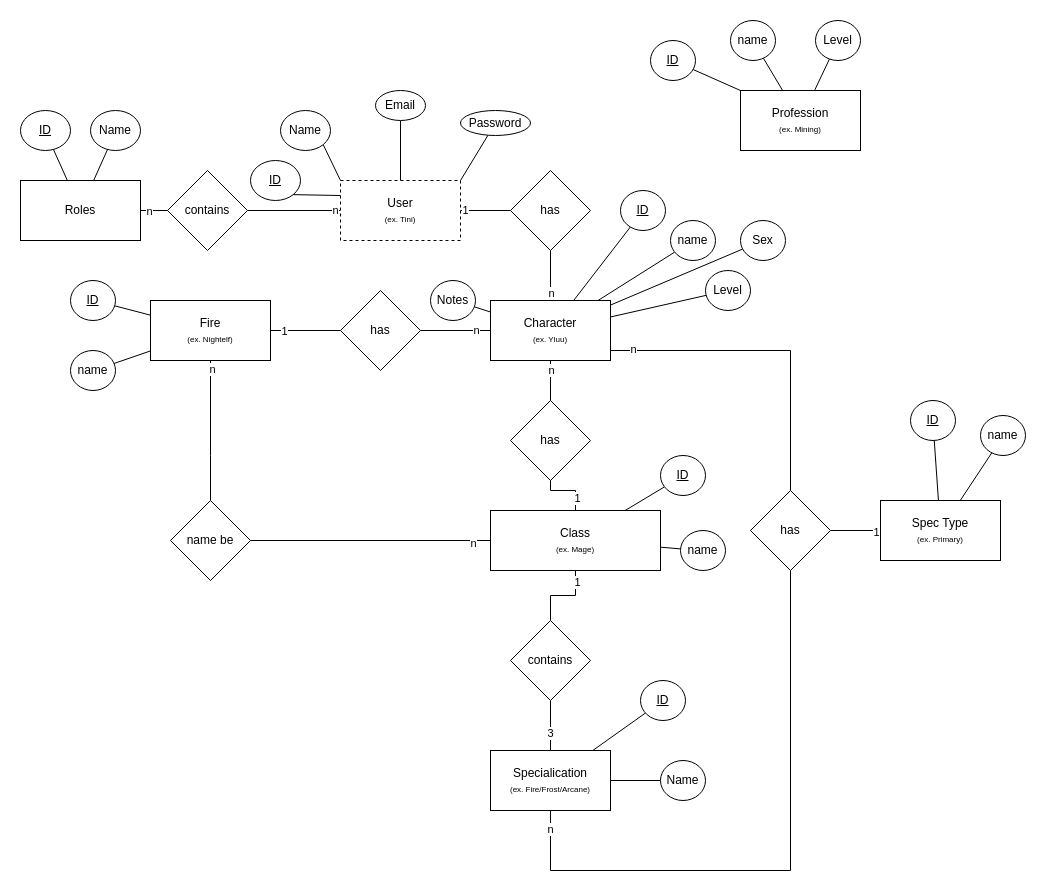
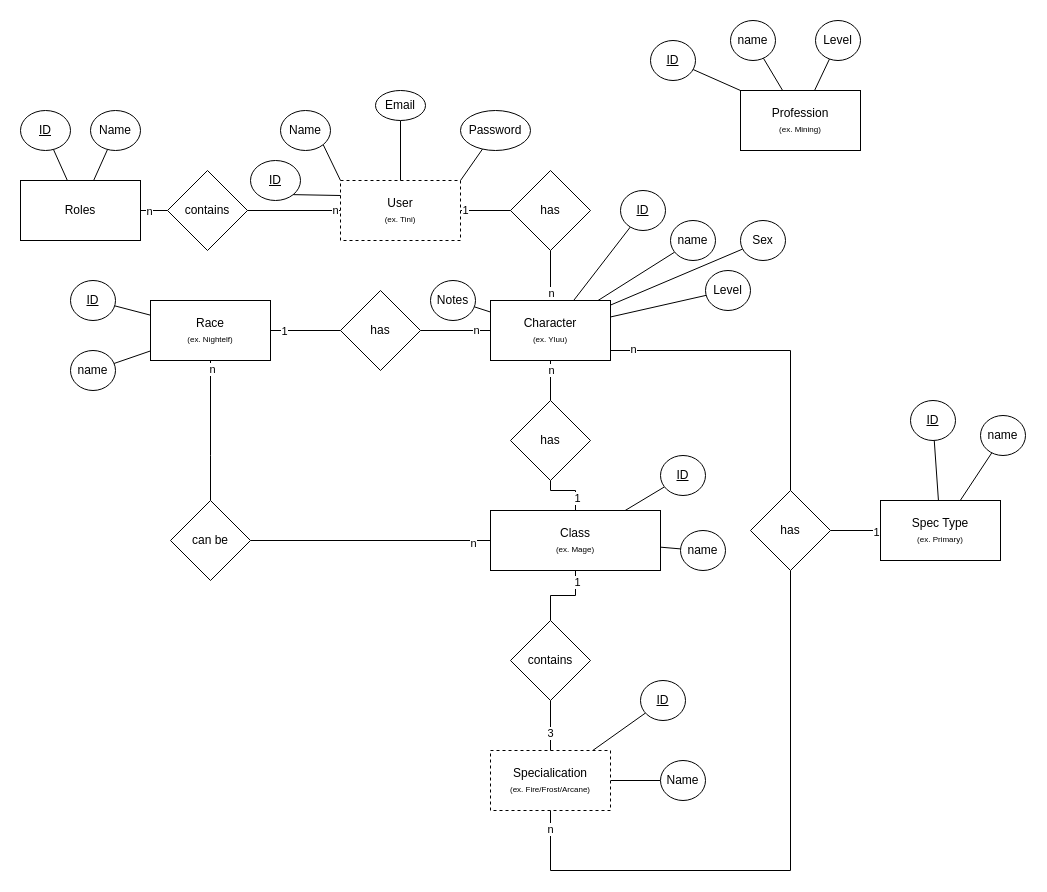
  <mxCell id="0" />
  <mxCell id="1" parent="0" />
  <mxCell id="2" style="rounded=0;orthogonalLoop=1;jettySize=auto;html=1;startArrow=none;startFill=0;endArrow=none;endFill=0;" edge="1" parent="1" source="8" target="14"><mxGeometry relative="1" as="geometry" /></mxCell>
  <mxCell id="3" style="edgeStyle=none;rounded=0;orthogonalLoop=1;jettySize=auto;html=1;startArrow=none;startFill=0;endArrow=none;endFill=0;" edge="1" parent="1" source="8" target="15"><mxGeometry relative="1" as="geometry" /></mxCell>
  <mxCell id="4" style="edgeStyle=orthogonalEdgeStyle;rounded=0;orthogonalLoop=1;jettySize=auto;html=1;startArrow=none;startFill=0;endArrow=none;endFill=0;" edge="1" parent="1" source="8" target="21"><mxGeometry relative="1" as="geometry" /></mxCell>
  <mxCell id="5" value="n" style="edgeLabel;html=1;align=center;verticalAlign=middle;resizable=0;points=[];" vertex="1" connectable="0" parent="4"><mxGeometry x="-0.543" relative="1" as="geometry"><mxPoint as="offset" /></mxGeometry></mxCell>
  <mxCell id="6" style="edgeStyle=orthogonalEdgeStyle;rounded=0;orthogonalLoop=1;jettySize=auto;html=1;startArrow=none;startFill=0;endArrow=none;endFill=0;" edge="1" parent="1" source="8" target="72"><mxGeometry relative="1" as="geometry"><Array as="points"><mxPoint x="790" y="350" /></Array></mxGeometry></mxCell>
  <mxCell id="7" value="n" style="edgeLabel;html=1;align=center;verticalAlign=middle;resizable=0;points=[];" vertex="1" connectable="0" parent="6"><mxGeometry x="-0.864" y="2" relative="1" as="geometry"><mxPoint as="offset" /></mxGeometry></mxCell>
  <mxCell id="8" value="Character&lt;br&gt;&lt;font style=&quot;font-size: 8px&quot;&gt;(ex. Yluu)&lt;/font&gt;" style="rounded=0;whiteSpace=wrap;html=1;" vertex="1" parent="1"><mxGeometry x="490" y="300" width="120" height="60" as="geometry" /></mxCell>
  <mxCell id="9" style="edgeStyle=orthogonalEdgeStyle;rounded=0;orthogonalLoop=1;jettySize=auto;html=1;startArrow=none;startFill=0;endArrow=none;endFill=0;" edge="1" parent="1" source="11" target="8"><mxGeometry relative="1" as="geometry" /></mxCell>
  <mxCell id="10" value="n" style="edgeLabel;html=1;align=center;verticalAlign=middle;resizable=0;points=[];" vertex="1" connectable="0" parent="9"><mxGeometry x="0.682" relative="1" as="geometry"><mxPoint as="offset" /></mxGeometry></mxCell>
  <mxCell id="11" value="has" style="rhombus;whiteSpace=wrap;html=1;" vertex="1" parent="1"><mxGeometry x="510" y="170" width="80" height="80" as="geometry" /></mxCell>
  <mxCell id="12" style="edgeStyle=orthogonalEdgeStyle;rounded=0;orthogonalLoop=1;jettySize=auto;html=1;startArrow=none;startFill=0;endArrow=none;endFill=0;" edge="1" parent="1" source="59" target="11"><mxGeometry relative="1" as="geometry" /></mxCell>
  <mxCell id="13" value="1" style="edgeLabel;html=1;align=center;verticalAlign=middle;resizable=0;points=[];" vertex="1" connectable="0" parent="12"><mxGeometry x="-0.827" y="1" relative="1" as="geometry"><mxPoint as="offset" /></mxGeometry></mxCell>
  <mxCell id="14" value="ID" style="ellipse;whiteSpace=wrap;html=1;fontStyle=4" vertex="1" parent="1"><mxGeometry x="620" y="190" width="45" height="40" as="geometry" /></mxCell>
  <mxCell id="15" value="name" style="ellipse;whiteSpace=wrap;html=1;" vertex="1" parent="1"><mxGeometry x="670" y="220" width="45" height="40" as="geometry" /></mxCell>
  <mxCell id="16" style="edgeStyle=orthogonalEdgeStyle;rounded=0;orthogonalLoop=1;jettySize=auto;html=1;startArrow=none;startFill=0;endArrow=none;endFill=0;" edge="1" parent="1" source="20" target="21"><mxGeometry relative="1" as="geometry" /></mxCell>
  <mxCell id="17" value="1" style="edgeLabel;html=1;align=center;verticalAlign=middle;resizable=0;points=[];" vertex="1" connectable="0" parent="16"><mxGeometry x="-0.524" y="-1" relative="1" as="geometry"><mxPoint as="offset" /></mxGeometry></mxCell>
  <mxCell id="18" style="edgeStyle=orthogonalEdgeStyle;rounded=0;orthogonalLoop=1;jettySize=auto;html=1;startArrow=none;startFill=0;endArrow=none;endFill=0;" edge="1" parent="1" source="20" target="31"><mxGeometry relative="1" as="geometry" /></mxCell>
  <mxCell id="19" value="1" style="edgeLabel;html=1;align=center;verticalAlign=middle;resizable=0;points=[];" vertex="1" connectable="0" parent="18"><mxGeometry x="-0.707" y="1" relative="1" as="geometry"><mxPoint as="offset" /></mxGeometry></mxCell>
  <mxCell id="20" value="Class&lt;br&gt;&lt;font style=&quot;font-size: 8px&quot;&gt;(ex. Mage)&lt;/font&gt;" style="rounded=0;whiteSpace=wrap;html=1;" vertex="1" parent="1"><mxGeometry x="490" y="510" width="170" height="60" as="geometry" /></mxCell>
  <mxCell id="21" value="has" style="rhombus;whiteSpace=wrap;html=1;" vertex="1" parent="1"><mxGeometry x="510" y="400" width="80" height="80" as="geometry" /></mxCell>
  <mxCell id="22" style="edgeStyle=none;rounded=0;orthogonalLoop=1;jettySize=auto;html=1;startArrow=none;startFill=0;endArrow=none;endFill=0;" edge="1" parent="1" source="23" target="20"><mxGeometry relative="1" as="geometry" /></mxCell>
  <mxCell id="23" value="ID" style="ellipse;whiteSpace=wrap;html=1;fontStyle=4" vertex="1" parent="1"><mxGeometry x="660" y="455" width="45" height="40" as="geometry" /></mxCell>
  <mxCell id="24" style="edgeStyle=none;rounded=0;orthogonalLoop=1;jettySize=auto;html=1;startArrow=none;startFill=0;endArrow=none;endFill=0;" edge="1" parent="1" source="25" target="20"><mxGeometry relative="1" as="geometry" /></mxCell>
  <mxCell id="25" value="name" style="ellipse;whiteSpace=wrap;html=1;" vertex="1" parent="1"><mxGeometry x="680" y="530" width="45" height="40" as="geometry" /></mxCell>
  <mxCell id="26" style="rounded=0;orthogonalLoop=1;jettySize=auto;html=1;startArrow=none;startFill=0;endArrow=none;endFill=0;" edge="1" parent="1" source="28" target="32"><mxGeometry relative="1" as="geometry" /></mxCell>
  <mxCell id="27" style="edgeStyle=none;rounded=0;orthogonalLoop=1;jettySize=auto;html=1;startArrow=none;startFill=0;endArrow=none;endFill=0;" edge="1" parent="1" source="28" target="33"><mxGeometry relative="1" as="geometry" /></mxCell>
- <mxCell id="28" value="Specialication&lt;br&gt;&lt;font style=&quot;font-size: 8px&quot;&gt;(ex. Fire/Frost/Arcane)&lt;/font&gt;" style="rounded=0;whiteSpace=wrap;html=1;" vertex="1" parent="1"><mxGeometry x="490" y="750" width="120" height="60" as="geometry" /></mxCell>
+ <mxCell id="28" value="Specialication&lt;br&gt;&lt;font style=&quot;font-size: 8px&quot;&gt;(ex. Fire/Frost/Arcane)&lt;/font&gt;" style="rounded=0;whiteSpace=wrap;html=1;dashed=1;" vertex="1" parent="1"><mxGeometry x="490" y="750" width="120" height="60" as="geometry" /></mxCell>
  <mxCell id="29" style="edgeStyle=orthogonalEdgeStyle;rounded=0;orthogonalLoop=1;jettySize=auto;html=1;startArrow=none;startFill=0;endArrow=none;endFill=0;" edge="1" parent="1" source="31" target="28"><mxGeometry relative="1" as="geometry" /></mxCell>
  <mxCell id="30" value="3" style="edgeLabel;html=1;align=center;verticalAlign=middle;resizable=0;points=[];" vertex="1" connectable="0" parent="29"><mxGeometry x="0.28" y="-1" relative="1" as="geometry"><mxPoint as="offset" /></mxGeometry></mxCell>
  <mxCell id="31" value="contains" style="rhombus;whiteSpace=wrap;html=1;" vertex="1" parent="1"><mxGeometry x="510" y="620" width="80" height="80" as="geometry" /></mxCell>
  <mxCell id="32" value="ID" style="ellipse;whiteSpace=wrap;html=1;fontStyle=4" vertex="1" parent="1"><mxGeometry x="640" y="680" width="45" height="40" as="geometry" /></mxCell>
  <mxCell id="33" value="Name" style="ellipse;whiteSpace=wrap;html=1;" vertex="1" parent="1"><mxGeometry x="660" y="760" width="45" height="40" as="geometry" /></mxCell>
  <mxCell id="34" style="edgeStyle=orthogonalEdgeStyle;rounded=0;orthogonalLoop=1;jettySize=auto;html=1;startArrow=none;startFill=0;endArrow=none;endFill=0;" edge="1" parent="1" source="36" target="48"><mxGeometry relative="1" as="geometry"><Array as="points"><mxPoint x="210" y="455" /></Array></mxGeometry></mxCell>
  <mxCell id="35" value="n" style="edgeLabel;html=1;align=center;verticalAlign=middle;resizable=0;points=[];" vertex="1" connectable="0" parent="34"><mxGeometry x="-0.888" y="1" relative="1" as="geometry"><mxPoint as="offset" /></mxGeometry></mxCell>
- <mxCell id="36" value="Fire&lt;br&gt;&lt;font style=&quot;font-size: 8px&quot;&gt;(ex. Nightelf)&lt;/font&gt;" style="rounded=0;whiteSpace=wrap;html=1;" vertex="1" parent="1"><mxGeometry x="150" y="300" width="120" height="60" as="geometry" /></mxCell>
+ <mxCell id="36" value="Race&lt;br&gt;&lt;font style=&quot;font-size: 8px&quot;&gt;(ex. Nightelf)&lt;/font&gt;" style="rounded=0;whiteSpace=wrap;html=1;" vertex="1" parent="1"><mxGeometry x="150" y="300" width="120" height="60" as="geometry" /></mxCell>
  <mxCell id="37" style="edgeStyle=orthogonalEdgeStyle;rounded=0;orthogonalLoop=1;jettySize=auto;html=1;startArrow=none;startFill=0;endArrow=none;endFill=0;" edge="1" parent="1" source="41" target="8"><mxGeometry relative="1" as="geometry" /></mxCell>
  <mxCell id="38" value="n" style="edgeLabel;html=1;align=center;verticalAlign=middle;resizable=0;points=[];" vertex="1" connectable="0" parent="37"><mxGeometry x="0.574" y="1" relative="1" as="geometry"><mxPoint as="offset" /></mxGeometry></mxCell>
  <mxCell id="39" style="edgeStyle=orthogonalEdgeStyle;rounded=0;orthogonalLoop=1;jettySize=auto;html=1;startArrow=none;startFill=0;endArrow=none;endFill=0;" edge="1" parent="1" source="41" target="36"><mxGeometry relative="1" as="geometry" /></mxCell>
  <mxCell id="40" value="1" style="edgeLabel;html=1;align=center;verticalAlign=middle;resizable=0;points=[];" vertex="1" connectable="0" parent="39"><mxGeometry x="0.618" relative="1" as="geometry"><mxPoint as="offset" /></mxGeometry></mxCell>
  <mxCell id="41" value="has" style="rhombus;whiteSpace=wrap;html=1;" vertex="1" parent="1"><mxGeometry x="340" y="290" width="80" height="80" as="geometry" /></mxCell>
  <mxCell id="42" style="rounded=0;orthogonalLoop=1;jettySize=auto;html=1;startArrow=none;startFill=0;endArrow=none;endFill=0;" edge="1" parent="1" source="43" target="36"><mxGeometry relative="1" as="geometry" /></mxCell>
  <mxCell id="43" value="ID" style="ellipse;whiteSpace=wrap;html=1;fontStyle=4" vertex="1" parent="1"><mxGeometry x="70" y="280" width="45" height="40" as="geometry" /></mxCell>
  <mxCell id="44" style="edgeStyle=none;rounded=0;orthogonalLoop=1;jettySize=auto;html=1;startArrow=none;startFill=0;endArrow=none;endFill=0;" edge="1" parent="1" source="45" target="36"><mxGeometry relative="1" as="geometry" /></mxCell>
  <mxCell id="45" value="name" style="ellipse;whiteSpace=wrap;html=1;" vertex="1" parent="1"><mxGeometry x="70" y="350" width="45" height="40" as="geometry" /></mxCell>
  <mxCell id="46" style="edgeStyle=orthogonalEdgeStyle;rounded=0;orthogonalLoop=1;jettySize=auto;html=1;startArrow=none;startFill=0;endArrow=none;endFill=0;exitX=1;exitY=0.5;exitDx=0;exitDy=0;" edge="1" parent="1" source="48" target="20"><mxGeometry relative="1" as="geometry"><Array as="points" /></mxGeometry></mxCell>
  <mxCell id="47" value="n" style="edgeLabel;html=1;align=center;verticalAlign=middle;resizable=0;points=[];" vertex="1" connectable="0" parent="46"><mxGeometry x="0.852" y="-2" relative="1" as="geometry"><mxPoint as="offset" /></mxGeometry></mxCell>
- <mxCell id="48" value="name be" style="rhombus;whiteSpace=wrap;html=1;" vertex="1" parent="1"><mxGeometry x="170" y="500" width="80" height="80" as="geometry" /></mxCell>
+ <mxCell id="48" value="can be" style="rhombus;whiteSpace=wrap;html=1;" vertex="1" parent="1"><mxGeometry x="170" y="500" width="80" height="80" as="geometry" /></mxCell>
  <mxCell id="49" style="edgeStyle=orthogonalEdgeStyle;rounded=0;orthogonalLoop=1;jettySize=auto;html=1;startArrow=none;startFill=0;endArrow=none;endFill=0;" edge="1" parent="1" source="51" target="54"><mxGeometry x="70" y="140" as="geometry" /></mxCell>
  <mxCell id="50" value="n" style="edgeLabel;html=1;align=center;verticalAlign=middle;resizable=0;points=[];" vertex="1" connectable="0" parent="49"><mxGeometry x="0.7" relative="1" as="geometry"><mxPoint as="offset" /></mxGeometry></mxCell>
  <mxCell id="51" value="contains" style="rhombus;whiteSpace=wrap;html=1;" vertex="1" parent="1"><mxGeometry x="167" y="170" width="80" height="80" as="geometry" /></mxCell>
  <mxCell id="52" style="edgeStyle=orthogonalEdgeStyle;rounded=0;orthogonalLoop=1;jettySize=auto;html=1;entryX=1;entryY=0.5;entryDx=0;entryDy=0;startArrow=none;startFill=0;endArrow=none;endFill=0;" edge="1" parent="1" source="59" target="51"><mxGeometry x="70" y="140" as="geometry" /></mxCell>
  <mxCell id="53" value="n" style="edgeLabel;html=1;align=center;verticalAlign=middle;resizable=0;points=[];" vertex="1" connectable="0" parent="52"><mxGeometry x="-0.872" y="-1" relative="1" as="geometry"><mxPoint as="offset" /></mxGeometry></mxCell>
  <mxCell id="54" value="Roles" style="rounded=0;whiteSpace=wrap;html=1;" vertex="1" parent="1"><mxGeometry x="20" y="180" width="120" height="60" as="geometry" /></mxCell>
  <mxCell id="55" style="edgeStyle=none;rounded=0;orthogonalLoop=1;jettySize=auto;html=1;startArrow=none;startFill=0;endArrow=none;endFill=0;" edge="1" parent="1" source="56" target="54"><mxGeometry x="70" y="160" as="geometry" /></mxCell>
  <mxCell id="56" value="ID" style="ellipse;whiteSpace=wrap;html=1;fontStyle=4" vertex="1" parent="1"><mxGeometry x="20" y="110" width="50" height="40" as="geometry" /></mxCell>
  <mxCell id="57" style="edgeStyle=none;rounded=0;orthogonalLoop=1;jettySize=auto;html=1;startArrow=none;startFill=0;endArrow=none;endFill=0;" edge="1" parent="1" source="58" target="54"><mxGeometry x="70" y="160" as="geometry" /></mxCell>
  <mxCell id="58" value="Name" style="ellipse;whiteSpace=wrap;html=1;" vertex="1" parent="1"><mxGeometry x="90" y="110" width="50" height="40" as="geometry" /></mxCell>
  <mxCell id="59" value="User&lt;br&gt;&lt;font style=&quot;font-size: 8px&quot;&gt;(ex. Tini)&lt;/font&gt;" style="rounded=0;whiteSpace=wrap;html=1;dashed=1;" vertex="1" parent="1"><mxGeometry x="340" y="180" width="120" height="60" as="geometry" /></mxCell>
  <mxCell id="60" style="edgeStyle=none;rounded=0;orthogonalLoop=1;jettySize=auto;html=1;exitX=1;exitY=1;exitDx=0;exitDy=0;entryX=0;entryY=0;entryDx=0;entryDy=0;startArrow=none;startFill=0;endArrow=none;endFill=0;" edge="1" parent="1" source="61" target="59"><mxGeometry x="300" y="140" as="geometry" /></mxCell>
  <mxCell id="61" value="Name" style="ellipse;whiteSpace=wrap;html=1;" vertex="1" parent="1"><mxGeometry x="280" y="110" width="50" height="40" as="geometry" /></mxCell>
  <mxCell id="62" style="edgeStyle=none;rounded=0;orthogonalLoop=1;jettySize=auto;html=1;exitX=0.5;exitY=1;exitDx=0;exitDy=0;entryX=0.5;entryY=0;entryDx=0;entryDy=0;startArrow=none;startFill=0;endArrow=none;endFill=0;" edge="1" parent="1" source="63" target="59"><mxGeometry x="300" y="140" as="geometry" /></mxCell>
  <mxCell id="63" value="Email" style="ellipse;whiteSpace=wrap;html=1;" vertex="1" parent="1"><mxGeometry x="375" y="90" width="50" height="30" as="geometry" /></mxCell>
- <mxCell id="64" value="Password" style="ellipse;whiteSpace=wrap;html=1;" vertex="1" parent="1"><mxGeometry x="460" y="110" width="70" height="25" as="geometry" /></mxCell>
+ <mxCell id="64" value="Password" style="ellipse;whiteSpace=wrap;html=1;" vertex="1" parent="1"><mxGeometry x="460" y="110" width="70" height="40" as="geometry" /></mxCell>
  <mxCell id="65" style="rounded=0;orthogonalLoop=1;jettySize=auto;html=1;exitX=1;exitY=0;exitDx=0;exitDy=0;startArrow=none;startFill=0;endArrow=none;endFill=0;" edge="1" parent="1" source="59" target="64"><mxGeometry x="300" y="140" as="geometry" /></mxCell>
  <mxCell id="66" value="ID" style="ellipse;whiteSpace=wrap;html=1;fontStyle=4" vertex="1" parent="1"><mxGeometry x="250" y="160" width="50" height="40" as="geometry" /></mxCell>
  <mxCell id="67" style="edgeStyle=none;rounded=0;orthogonalLoop=1;jettySize=auto;html=1;exitX=0;exitY=0.25;exitDx=0;exitDy=0;entryX=1;entryY=1;entryDx=0;entryDy=0;startArrow=none;startFill=0;endArrow=none;endFill=0;" edge="1" parent="1" source="59" target="66"><mxGeometry x="300" y="140" as="geometry" /></mxCell>
  <mxCell id="68" style="edgeStyle=orthogonalEdgeStyle;rounded=0;orthogonalLoop=1;jettySize=auto;html=1;startArrow=none;startFill=0;endArrow=none;endFill=0;" edge="1" parent="1" source="72" target="28"><mxGeometry relative="1" as="geometry"><Array as="points"><mxPoint x="790" y="870" /><mxPoint x="550" y="870" /></Array></mxGeometry></mxCell>
  <mxCell id="69" value="n" style="edgeLabel;html=1;align=center;verticalAlign=middle;resizable=0;points=[];" vertex="1" connectable="0" parent="68"><mxGeometry x="0.94" y="1" relative="1" as="geometry"><mxPoint as="offset" /></mxGeometry></mxCell>
  <mxCell id="70" style="edgeStyle=orthogonalEdgeStyle;rounded=0;orthogonalLoop=1;jettySize=auto;html=1;startArrow=none;startFill=0;endArrow=none;endFill=0;" edge="1" parent="1" source="72" target="73"><mxGeometry relative="1" as="geometry" /></mxCell>
  <mxCell id="71" value="1" style="edgeLabel;html=1;align=center;verticalAlign=middle;resizable=0;points=[];" vertex="1" connectable="0" parent="70"><mxGeometry x="0.807" y="-1" relative="1" as="geometry"><mxPoint as="offset" /></mxGeometry></mxCell>
  <mxCell id="72" value="has" style="rhombus;whiteSpace=wrap;html=1;" vertex="1" parent="1"><mxGeometry x="750" y="490" width="80" height="80" as="geometry" /></mxCell>
  <mxCell id="73" value="Spec Type&lt;br&gt;&lt;font style=&quot;font-size: 8px&quot;&gt;(ex. Primary)&lt;/font&gt;" style="rounded=0;whiteSpace=wrap;html=1;" vertex="1" parent="1"><mxGeometry x="880" y="500" width="120" height="60" as="geometry" /></mxCell>
  <mxCell id="74" style="edgeStyle=none;rounded=0;orthogonalLoop=1;jettySize=auto;html=1;startArrow=none;startFill=0;endArrow=none;endFill=0;" edge="1" parent="1" source="75" target="73"><mxGeometry relative="1" as="geometry" /></mxCell>
  <mxCell id="75" value="ID" style="ellipse;whiteSpace=wrap;html=1;fontStyle=4" vertex="1" parent="1"><mxGeometry x="910" y="400" width="45" height="40" as="geometry" /></mxCell>
  <mxCell id="76" style="edgeStyle=none;rounded=0;orthogonalLoop=1;jettySize=auto;html=1;startArrow=none;startFill=0;endArrow=none;endFill=0;" edge="1" parent="1" source="77" target="73"><mxGeometry relative="1" as="geometry" /></mxCell>
  <mxCell id="77" value="name" style="ellipse;whiteSpace=wrap;html=1;fontStyle=0" vertex="1" parent="1"><mxGeometry x="980" y="415" width="45" height="40" as="geometry" /></mxCell>
  <mxCell id="78" style="rounded=0;orthogonalLoop=1;jettySize=auto;html=1;startArrow=none;startFill=0;endArrow=none;endFill=0;" edge="1" parent="1" source="79" target="8"><mxGeometry relative="1" as="geometry" /></mxCell>
  <mxCell id="79" value="Sex" style="ellipse;whiteSpace=wrap;html=1;" vertex="1" parent="1"><mxGeometry x="740" y="220" width="45" height="40" as="geometry" /></mxCell>
  <mxCell id="80" style="edgeStyle=none;rounded=0;orthogonalLoop=1;jettySize=auto;html=1;startArrow=none;startFill=0;endArrow=none;endFill=0;" edge="1" parent="1" source="81" target="8"><mxGeometry relative="1" as="geometry" /></mxCell>
  <mxCell id="81" value="Level" style="ellipse;whiteSpace=wrap;html=1;" vertex="1" parent="1"><mxGeometry x="705" y="270" width="45" height="40" as="geometry" /></mxCell>
  <mxCell id="82" style="edgeStyle=none;rounded=0;orthogonalLoop=1;jettySize=auto;html=1;exitX=0;exitY=0;exitDx=0;exitDy=0;startArrow=none;startFill=0;endArrow=none;endFill=0;" edge="1" parent="1" source="84" target="85"><mxGeometry relative="1" as="geometry" /></mxCell>
  <mxCell id="83" style="edgeStyle=none;rounded=0;orthogonalLoop=1;jettySize=auto;html=1;startArrow=none;startFill=0;endArrow=none;endFill=0;" edge="1" parent="1" source="84" target="86"><mxGeometry relative="1" as="geometry" /></mxCell>
  <mxCell id="84" value="Profession&lt;br&gt;&lt;font style=&quot;font-size: 8px&quot;&gt;(ex. Mining)&lt;/font&gt;" style="rounded=0;whiteSpace=wrap;html=1;" vertex="1" parent="1"><mxGeometry x="740" y="90" width="120" height="60" as="geometry" /></mxCell>
  <mxCell id="85" value="ID" style="ellipse;whiteSpace=wrap;html=1;fontStyle=4" vertex="1" parent="1"><mxGeometry x="650" y="40" width="45" height="40" as="geometry" /></mxCell>
  <mxCell id="86" value="name" style="ellipse;whiteSpace=wrap;html=1;" vertex="1" parent="1"><mxGeometry x="730" y="20" width="45" height="40" as="geometry" /></mxCell>
  <mxCell id="87" style="rounded=0;orthogonalLoop=1;jettySize=auto;html=1;startArrow=none;startFill=0;endArrow=none;endFill=0;" edge="1" parent="1" source="88" target="84"><mxGeometry relative="1" as="geometry" /></mxCell>
  <mxCell id="88" value="Level" style="ellipse;whiteSpace=wrap;html=1;" vertex="1" parent="1"><mxGeometry x="815" y="20" width="45" height="40" as="geometry" /></mxCell>
  <mxCell id="89" style="edgeStyle=none;rounded=0;orthogonalLoop=1;jettySize=auto;html=1;startArrow=none;startFill=0;endArrow=none;endFill=0;" edge="1" parent="1" source="90" target="8"><mxGeometry relative="1" as="geometry" /></mxCell>
  <mxCell id="90" value="Notes" style="ellipse;whiteSpace=wrap;html=1;" vertex="1" parent="1"><mxGeometry x="430" y="280" width="45" height="40" as="geometry" /></mxCell>
